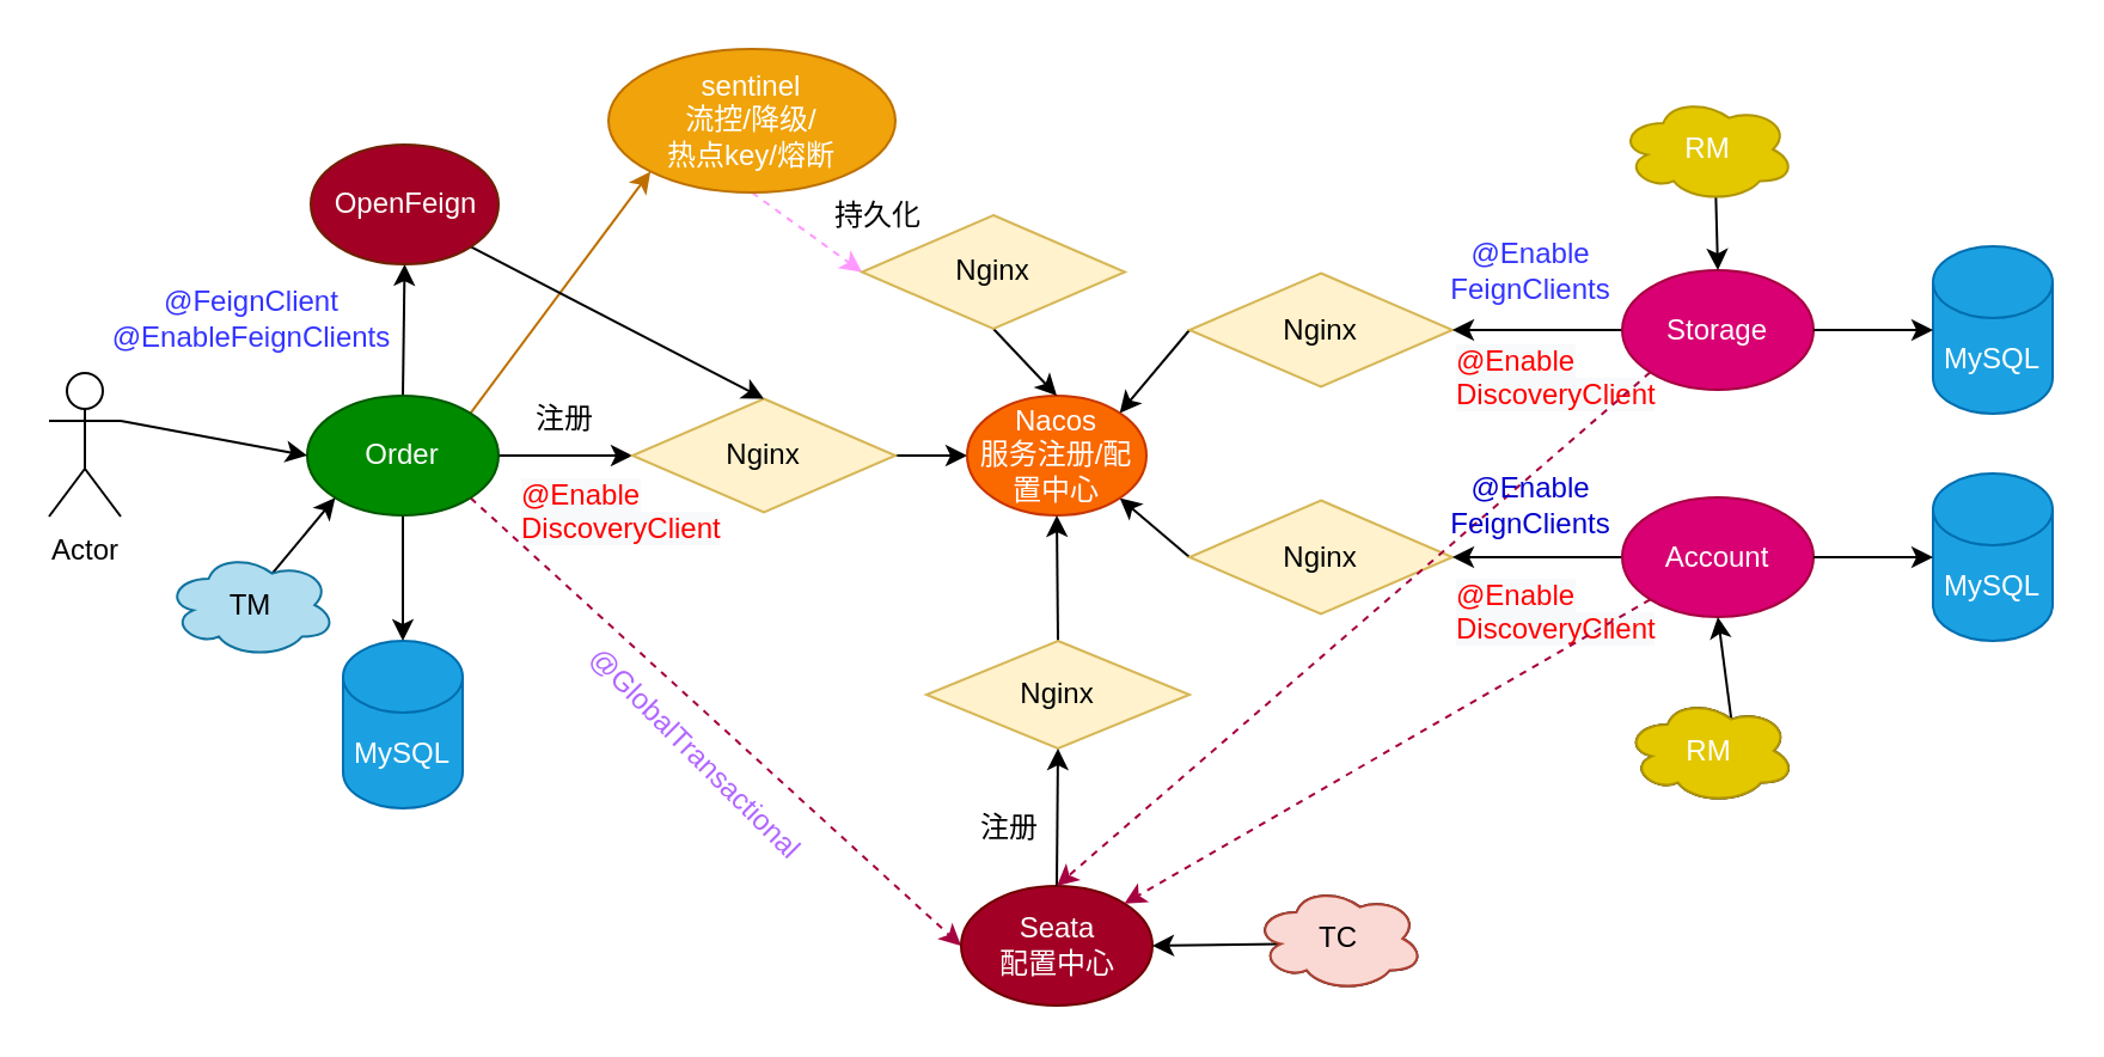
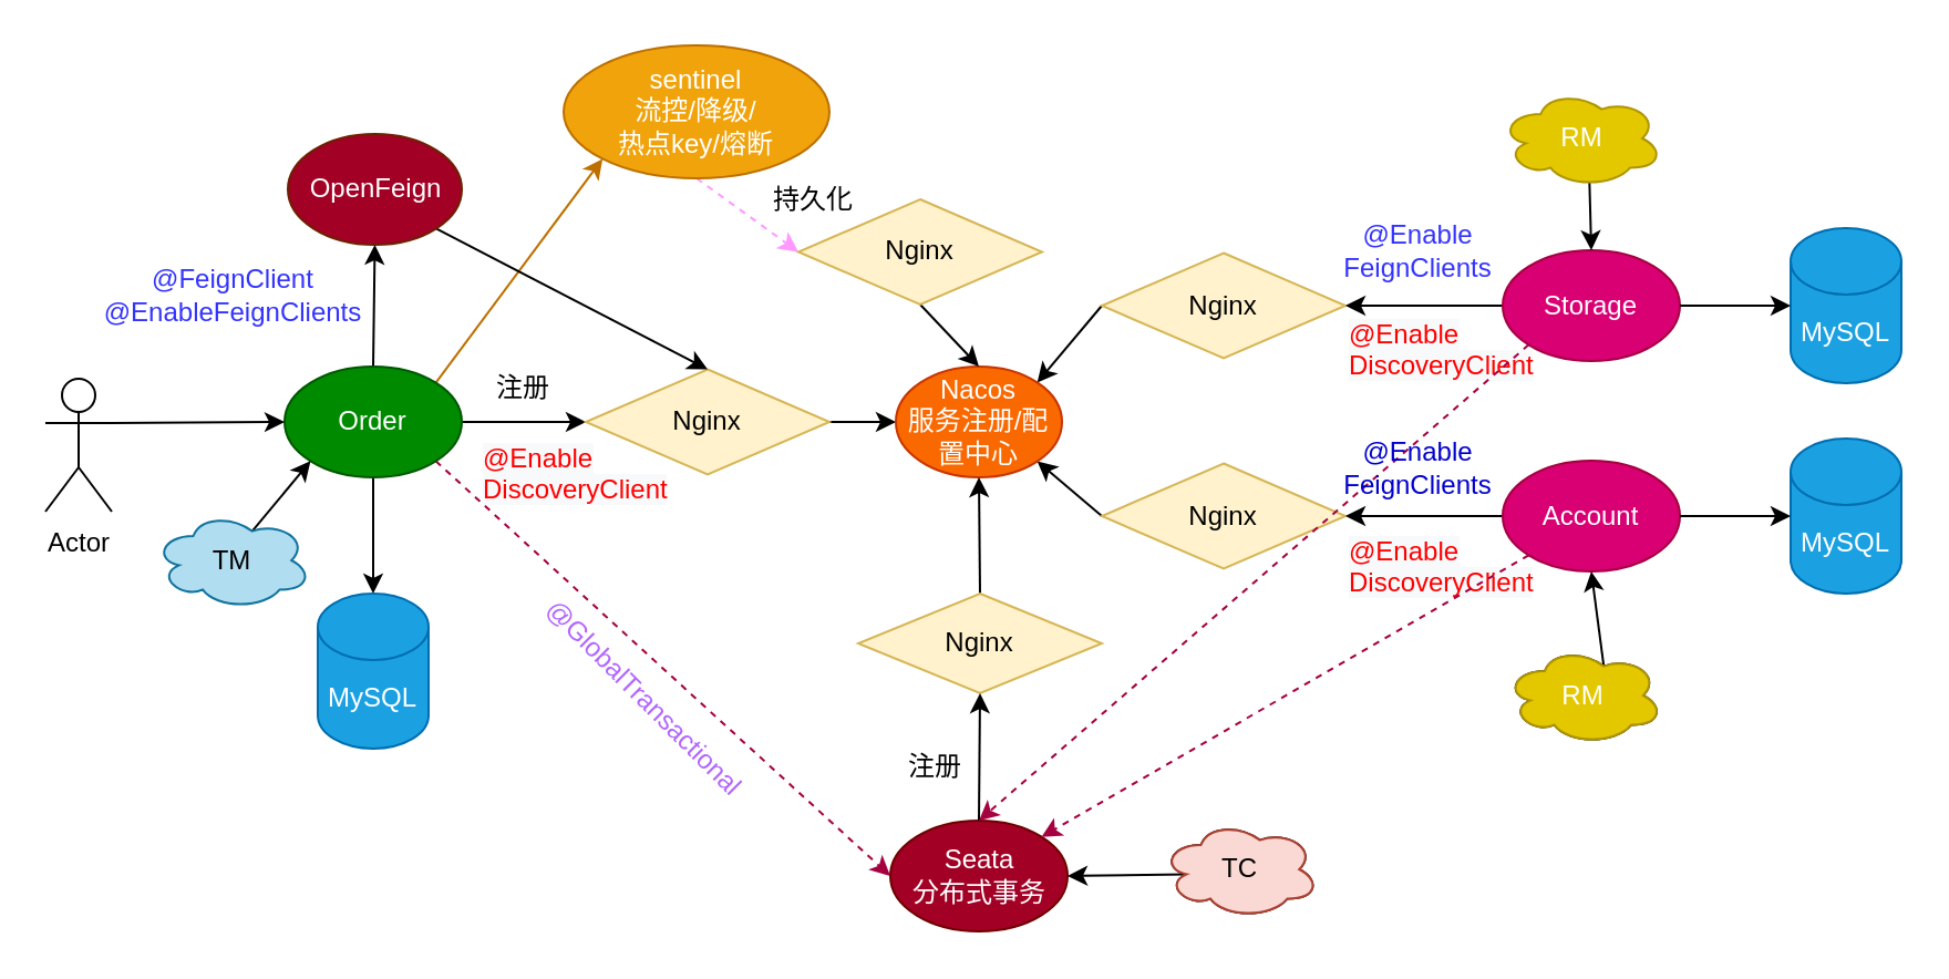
  <mxCell id="0" />
  <mxCell id="1" parent="0" />
  <mxCell id="2" value="&lt;span style=&quot;color: rgb(255 , 0 , 0) ; font-family: &amp;#34;helvetica&amp;#34; ; font-size: 12px ; font-style: normal ; font-weight: 400 ; letter-spacing: normal ; text-align: center ; text-indent: 0px ; text-transform: none ; word-spacing: 0px ; background-color: rgb(248 , 249 , 250) ; display: inline ; float: none&quot;&gt;@Enable&lt;br&gt;DiscoveryClient&lt;/span&gt;" style="text;whiteSpace=wrap;html=1;" vertex="1" parent="1"><mxGeometry x="607" y="137" width="100" height="35.5" as="geometry" /></mxCell>
  <mxCell id="3" value="&lt;span style=&quot;color: rgb(255 , 0 , 0) ; font-family: &amp;#34;helvetica&amp;#34; ; font-size: 12px ; font-style: normal ; font-weight: 400 ; letter-spacing: normal ; text-align: center ; text-indent: 0px ; text-transform: none ; word-spacing: 0px ; background-color: rgb(248 , 249 , 250) ; display: inline ; float: none&quot;&gt;@Enable&lt;br&gt;DiscoveryClient&lt;/span&gt;" style="text;whiteSpace=wrap;html=1;" vertex="1" parent="1"><mxGeometry x="607" y="234.75" width="100" height="35.5" as="geometry" /></mxCell>
  <mxCell id="4" style="edgeStyle=none;rounded=0;orthogonalLoop=1;jettySize=auto;html=1;exitX=1;exitY=0.5;exitDx=0;exitDy=0;entryX=0;entryY=0.5;entryDx=0;entryDy=0;startArrow=none;startFill=0;" edge="1" parent="1" source="9" target="11"><mxGeometry relative="1" as="geometry" /></mxCell>
  <mxCell id="5" style="edgeStyle=none;rounded=0;orthogonalLoop=1;jettySize=auto;html=1;exitX=0.5;exitY=1;exitDx=0;exitDy=0;entryX=0.5;entryY=0;entryDx=0;entryDy=0;entryPerimeter=0;startArrow=none;startFill=0;" edge="1" parent="1" source="9" target="12"><mxGeometry relative="1" as="geometry" /></mxCell>
  <mxCell id="6" style="edgeStyle=none;rounded=0;orthogonalLoop=1;jettySize=auto;html=1;exitX=1;exitY=1;exitDx=0;exitDy=0;entryX=0;entryY=0.5;entryDx=0;entryDy=0;startArrow=none;startFill=0;dashed=1;fillColor=#d80073;strokeColor=#A50040;" edge="1" parent="1" source="9" target="17"><mxGeometry relative="1" as="geometry" /></mxCell>
  <mxCell id="7" style="edgeStyle=none;rounded=0;orthogonalLoop=1;jettySize=auto;html=1;exitX=1;exitY=0;exitDx=0;exitDy=0;entryX=0;entryY=1;entryDx=0;entryDy=0;startArrow=none;startFill=0;strokeColor=#BD7000;fillColor=#f0a30a;" edge="1" parent="1" source="9" target="55"><mxGeometry relative="1" as="geometry" /></mxCell>
  <mxCell id="8" style="edgeStyle=none;rounded=0;orthogonalLoop=1;jettySize=auto;html=1;exitX=0.5;exitY=0;exitDx=0;exitDy=0;entryX=0.5;entryY=1;entryDx=0;entryDy=0;startArrow=none;startFill=0;" edge="1" parent="1" source="9" target="44"><mxGeometry relative="1" as="geometry" /></mxCell>
  <mxCell id="9" value="Order" style="ellipse;whiteSpace=wrap;html=1;fillColor=#008a00;strokeColor=#005700;fontColor=#ffffff;" vertex="1" parent="1"><mxGeometry x="128" y="165" width="80" height="50" as="geometry" /></mxCell>
  <mxCell id="10" style="edgeStyle=none;rounded=0;orthogonalLoop=1;jettySize=auto;html=1;exitX=1;exitY=0.5;exitDx=0;exitDy=0;entryX=0;entryY=0.5;entryDx=0;entryDy=0;startArrow=none;startFill=0;" edge="1" parent="1" source="11" target="15"><mxGeometry relative="1" as="geometry" /></mxCell>
  <mxCell id="11" value="Nginx" style="rhombus;whiteSpace=wrap;html=1;fillColor=#fff2cc;strokeColor=#d6b656;" vertex="1" parent="1"><mxGeometry x="264" y="166.25" width="110" height="47.5" as="geometry" /></mxCell>
  <mxCell id="12" value="MySQL" style="shape=cylinder3;whiteSpace=wrap;html=1;boundedLbl=1;backgroundOutline=1;size=15;fillColor=#1ba1e2;strokeColor=#006EAF;fontColor=#ffffff;" vertex="1" parent="1"><mxGeometry x="143" y="267.5" width="50" height="70" as="geometry" /></mxCell>
  <mxCell id="13" style="edgeStyle=none;rounded=0;orthogonalLoop=1;jettySize=auto;html=1;exitX=0;exitY=0.5;exitDx=0;exitDy=0;entryX=1;entryY=0;entryDx=0;entryDy=0;startArrow=none;startFill=0;" edge="1" parent="1" source="20" target="15"><mxGeometry relative="1" as="geometry" /></mxCell>
  <mxCell id="14" style="edgeStyle=none;rounded=0;orthogonalLoop=1;jettySize=auto;html=1;exitX=0;exitY=0.5;exitDx=0;exitDy=0;entryX=1;entryY=1;entryDx=0;entryDy=0;startArrow=none;startFill=0;" edge="1" parent="1" source="22" target="15"><mxGeometry relative="1" as="geometry" /></mxCell>
  <mxCell id="15" value="Nacos&lt;br&gt;服务注册/配置中心" style="ellipse;whiteSpace=wrap;html=1;fillColor=#fa6800;strokeColor=#C73500;fontColor=#ffffff;" vertex="1" parent="1"><mxGeometry x="404" y="165" width="75" height="50" as="geometry" /></mxCell>
  <mxCell id="16" style="edgeStyle=none;rounded=0;orthogonalLoop=1;jettySize=auto;html=1;exitX=0.5;exitY=0;exitDx=0;exitDy=0;entryX=0.5;entryY=1;entryDx=0;entryDy=0;startArrow=none;startFill=0;" edge="1" parent="1" source="18" target="15"><mxGeometry x="277" y="285" as="geometry" /></mxCell>
- <mxCell id="17" value="Seata&lt;br&gt;配置中心" style="ellipse;whiteSpace=wrap;html=1;fillColor=#a20025;strokeColor=#6F0000;fontColor=#ffffff;" vertex="1" parent="1"><mxGeometry x="401.5" y="370" width="80" height="50" as="geometry" /></mxCell>
+ <mxCell id="17" value="Seata&lt;br&gt;分布式事务" style="ellipse;whiteSpace=wrap;html=1;fillColor=#a20025;strokeColor=#6F0000;fontColor=#ffffff;" vertex="1" parent="1"><mxGeometry x="401.5" y="370" width="80" height="50" as="geometry" /></mxCell>
  <mxCell id="18" value="Nginx" style="rhombus;whiteSpace=wrap;html=1;fillColor=#fff2cc;strokeColor=#d6b656;" vertex="1" parent="1"><mxGeometry x="387" y="267.5" width="110" height="45" as="geometry" /></mxCell>
  <mxCell id="19" style="edgeStyle=none;rounded=0;orthogonalLoop=1;jettySize=auto;html=1;exitX=0.5;exitY=0;exitDx=0;exitDy=0;entryX=0.5;entryY=1;entryDx=0;entryDy=0;startArrow=none;startFill=0;" edge="1" parent="1" source="17" target="18"><mxGeometry x="277" y="387.5" as="geometry" /></mxCell>
  <mxCell id="20" value="Nginx" style="rhombus;whiteSpace=wrap;html=1;fillColor=#fff2cc;strokeColor=#d6b656;" vertex="1" parent="1"><mxGeometry x="497" y="113.75" width="110" height="47.5" as="geometry" /></mxCell>
  <mxCell id="21" style="edgeStyle=none;rounded=0;orthogonalLoop=1;jettySize=auto;html=1;exitX=0;exitY=0.5;exitDx=0;exitDy=0;entryX=1;entryY=0.5;entryDx=0;entryDy=0;startArrow=none;startFill=0;" edge="1" parent="1" source="25" target="20"><mxGeometry x="415" y="222.5" as="geometry" /></mxCell>
  <mxCell id="22" value="Nginx" style="rhombus;whiteSpace=wrap;html=1;fillColor=#fff2cc;strokeColor=#d6b656;" vertex="1" parent="1"><mxGeometry x="497" y="208.75" width="110" height="47.5" as="geometry" /></mxCell>
  <mxCell id="23" style="edgeStyle=none;rounded=0;orthogonalLoop=1;jettySize=auto;html=1;exitX=0;exitY=0.5;exitDx=0;exitDy=0;entryX=1;entryY=0.5;entryDx=0;entryDy=0;startArrow=none;startFill=0;" edge="1" parent="1" source="27" target="22"><mxGeometry x="415" y="222.5" as="geometry" /></mxCell>
  <mxCell id="24" style="edgeStyle=none;rounded=0;orthogonalLoop=1;jettySize=auto;html=1;exitX=0;exitY=1;exitDx=0;exitDy=0;entryX=0.5;entryY=0;entryDx=0;entryDy=0;dashed=1;startArrow=none;startFill=0;fillColor=#d80073;strokeColor=#A50040;" edge="1" parent="1" source="25" target="17"><mxGeometry relative="1" as="geometry" /></mxCell>
  <mxCell id="25" value="Storage" style="ellipse;whiteSpace=wrap;html=1;fillColor=#d80073;strokeColor=#A50040;fontColor=#ffffff;" vertex="1" parent="1"><mxGeometry x="678" y="112.5" width="80" height="50" as="geometry" /></mxCell>
  <mxCell id="26" style="edgeStyle=none;rounded=0;orthogonalLoop=1;jettySize=auto;html=1;exitX=0;exitY=1;exitDx=0;exitDy=0;entryX=1;entryY=0;entryDx=0;entryDy=0;dashed=1;startArrow=none;startFill=0;fillColor=#d80073;strokeColor=#A50040;" edge="1" parent="1" source="27" target="17"><mxGeometry relative="1" as="geometry" /></mxCell>
  <mxCell id="27" value="Account" style="ellipse;whiteSpace=wrap;html=1;fillColor=#d80073;strokeColor=#A50040;fontColor=#ffffff;" vertex="1" parent="1"><mxGeometry x="678" y="207.5" width="80" height="50" as="geometry" /></mxCell>
  <mxCell id="28" value="MySQL" style="shape=cylinder3;whiteSpace=wrap;html=1;boundedLbl=1;backgroundOutline=1;size=15;fillColor=#1ba1e2;strokeColor=#006EAF;fontColor=#ffffff;" vertex="1" parent="1"><mxGeometry x="808" y="197.5" width="50" height="70" as="geometry" /></mxCell>
  <mxCell id="29" style="edgeStyle=none;rounded=0;orthogonalLoop=1;jettySize=auto;html=1;exitX=1;exitY=0.5;exitDx=0;exitDy=0;entryX=0;entryY=0.5;entryDx=0;entryDy=0;entryPerimeter=0;startArrow=none;startFill=0;" edge="1" parent="1" source="27" target="28"><mxGeometry x="568" y="222.5" as="geometry" /></mxCell>
  <mxCell id="30" value="MySQL" style="shape=cylinder3;whiteSpace=wrap;html=1;boundedLbl=1;backgroundOutline=1;size=15;fillColor=#1ba1e2;strokeColor=#006EAF;fontColor=#ffffff;" vertex="1" parent="1"><mxGeometry x="808" y="102.5" width="50" height="70" as="geometry" /></mxCell>
  <mxCell id="31" style="edgeStyle=none;rounded=0;orthogonalLoop=1;jettySize=auto;html=1;exitX=1;exitY=0.5;exitDx=0;exitDy=0;entryX=0;entryY=0.5;entryDx=0;entryDy=0;entryPerimeter=0;startArrow=none;startFill=0;" edge="1" parent="1" source="25" target="30"><mxGeometry x="568" y="222.5" as="geometry" /></mxCell>
  <mxCell id="32" style="edgeStyle=none;rounded=0;orthogonalLoop=1;jettySize=auto;html=1;exitX=1;exitY=0;exitDx=0;exitDy=45;exitPerimeter=0;startArrow=none;startFill=0;" edge="1" parent="1" source="30" target="30"><mxGeometry x="568" y="222.5" as="geometry" /></mxCell>
  <mxCell id="33" style="edgeStyle=none;rounded=0;orthogonalLoop=1;jettySize=auto;html=1;exitX=0.16;exitY=0.55;exitDx=0;exitDy=0;exitPerimeter=0;entryX=1;entryY=0.5;entryDx=0;entryDy=0;startArrow=none;startFill=0;" edge="1" parent="1" source="34" target="17"><mxGeometry relative="1" as="geometry" /></mxCell>
  <mxCell id="34" value="TC" style="ellipse;shape=cloud;whiteSpace=wrap;html=1;" vertex="1" parent="1"><mxGeometry x="524" y="370" width="71" height="44" as="geometry" /></mxCell>
  <mxCell id="35" style="edgeStyle=none;rounded=0;orthogonalLoop=1;jettySize=auto;html=1;exitX=0.625;exitY=0.2;exitDx=0;exitDy=0;exitPerimeter=0;entryX=0.5;entryY=1;entryDx=0;entryDy=0;startArrow=none;startFill=0;" edge="1" parent="1" source="36" target="27"><mxGeometry relative="1" as="geometry" /></mxCell>
  <mxCell id="36" value="RM" style="ellipse;shape=cloud;whiteSpace=wrap;html=1;" vertex="1" parent="1"><mxGeometry x="679.25" y="291.5" width="71" height="44" as="geometry" /></mxCell>
  <mxCell id="37" style="edgeStyle=none;rounded=0;orthogonalLoop=1;jettySize=auto;html=1;exitX=0.55;exitY=0.95;exitDx=0;exitDy=0;exitPerimeter=0;startArrow=none;startFill=0;" edge="1" parent="1" source="38" target="25"><mxGeometry relative="1" as="geometry" /></mxCell>
  <mxCell id="38" value="RM" style="ellipse;shape=cloud;whiteSpace=wrap;html=1;fillColor=#e3c800;strokeColor=#B09500;fontColor=#ffffff;" vertex="1" parent="1"><mxGeometry x="676.75" y="40" width="73.5" height="44" as="geometry" /></mxCell>
  <mxCell id="39" style="edgeStyle=none;rounded=0;orthogonalLoop=1;jettySize=auto;html=1;exitX=0.625;exitY=0.2;exitDx=0;exitDy=0;exitPerimeter=0;entryX=0;entryY=1;entryDx=0;entryDy=0;startArrow=none;startFill=0;" edge="1" parent="1" source="40" target="9"><mxGeometry relative="1" as="geometry" /></mxCell>
  <mxCell id="40" value="TM" style="ellipse;shape=cloud;whiteSpace=wrap;html=1;fillColor=#b1ddf0;strokeColor=#10739e;" vertex="1" parent="1"><mxGeometry x="69" y="230.5" width="71" height="44" as="geometry" /></mxCell>
  <mxCell id="41" value="TC" style="ellipse;shape=cloud;whiteSpace=wrap;html=1;fillColor=#fad9d5;strokeColor=#ae4132;" vertex="1" parent="1"><mxGeometry x="524" y="370" width="71" height="44" as="geometry" /></mxCell>
  <mxCell id="42" value="RM" style="ellipse;shape=cloud;whiteSpace=wrap;html=1;fillColor=#e3c800;strokeColor=#B09500;fontColor=#ffffff;" vertex="1" parent="1"><mxGeometry x="679.25" y="291.5" width="71" height="44" as="geometry" /></mxCell>
  <mxCell id="43" style="edgeStyle=none;rounded=0;orthogonalLoop=1;jettySize=auto;html=1;exitX=1;exitY=1;exitDx=0;exitDy=0;entryX=0.5;entryY=0;entryDx=0;entryDy=0;startArrow=none;startFill=0;" edge="1" parent="1" source="44" target="11"><mxGeometry relative="1" as="geometry" /></mxCell>
  <mxCell id="44" value="OpenFeign" style="ellipse;whiteSpace=wrap;html=1;fillColor=#a20025;strokeColor=#6D1F00;fontColor=#ffffff;" vertex="1" parent="1"><mxGeometry x="129.5" y="60" width="78.5" height="50" as="geometry" /></mxCell>
  <mxCell id="45" value="注册" style="text;html=1;strokeColor=none;fillColor=none;align=center;verticalAlign=middle;whiteSpace=wrap;rounded=0;" vertex="1" parent="1"><mxGeometry x="215.5" y="165" width="40" height="20" as="geometry" /></mxCell>
  <mxCell id="46" value="注册" style="text;html=1;strokeColor=none;fillColor=none;align=center;verticalAlign=middle;whiteSpace=wrap;rounded=0;" vertex="1" parent="1"><mxGeometry x="401.5" y="335.5" width="40" height="20" as="geometry" /></mxCell>
  <mxCell id="47" style="edgeStyle=none;rounded=0;orthogonalLoop=1;jettySize=auto;html=1;exitX=1;exitY=0.333;exitDx=0;exitDy=0;exitPerimeter=0;entryX=0;entryY=0.5;entryDx=0;entryDy=0;startArrow=none;startFill=0;" edge="1" parent="1" source="48" target="9"><mxGeometry relative="1" as="geometry" /></mxCell>
- <mxCell id="48" value="Actor" style="shape=umlActor;verticalLabelPosition=bottom;verticalAlign=top;html=1;outlineConnect=0;labelPosition=center;align=center;" vertex="1" parent="1"><mxGeometry x="20" y="155.5" width="30" height="60" as="geometry" /></mxCell>
+ <mxCell id="48" value="Actor" style="shape=umlActor;verticalLabelPosition=bottom;verticalAlign=top;html=1;outlineConnect=0;labelPosition=center;align=center;" vertex="1" parent="1"><mxGeometry x="20" y="170.5" width="30" height="60" as="geometry" /></mxCell>
  <mxCell id="49" value="&lt;font color=&quot;#3333ff&quot;&gt;@FeignClient&lt;br&gt;@EnableFeignClients&lt;/font&gt;&lt;font color=&quot;#ff0000&quot;&gt;&lt;br&gt;&lt;/font&gt;" style="text;html=1;strokeColor=none;fillColor=none;align=center;verticalAlign=middle;whiteSpace=wrap;rounded=0;" vertex="1" parent="1"><mxGeometry x="84.5" y="122.5" width="40" height="20" as="geometry" /></mxCell>
  <mxCell id="50" value="&lt;span style=&quot;color: rgb(255 , 0 , 0) ; font-family: &amp;#34;helvetica&amp;#34; ; font-size: 12px ; font-style: normal ; font-weight: 400 ; letter-spacing: normal ; text-align: center ; text-indent: 0px ; text-transform: none ; word-spacing: 0px ; background-color: rgb(248 , 249 , 250) ; display: inline ; float: none&quot;&gt;@Enable&lt;br&gt;DiscoveryClient&lt;/span&gt;" style="text;whiteSpace=wrap;html=1;" vertex="1" parent="1"><mxGeometry x="215.5" y="193.25" width="100" height="35.5" as="geometry" /></mxCell>
  <mxCell id="51" value="&lt;font face=&quot;helvetica&quot; color=&quot;#b266ff&quot;&gt;@GlobalTransactional&lt;/font&gt;" style="text;whiteSpace=wrap;html=1;rotation=45;" vertex="1" parent="1"><mxGeometry x="230" y="291.5" width="100" height="35.5" as="geometry" /></mxCell>
  <mxCell id="52" value="&lt;font color=&quot;#3333ff&quot;&gt;@Enable&lt;br&gt;FeignClients&lt;/font&gt;" style="text;html=1;strokeColor=none;fillColor=none;align=center;verticalAlign=middle;whiteSpace=wrap;rounded=0;" vertex="1" parent="1"><mxGeometry x="620" y="102.5" width="40" height="20" as="geometry" /></mxCell>
  <mxCell id="53" value="&lt;font color=&quot;#0000cc&quot;&gt;@Enable&lt;br&gt;FeignClients&lt;/font&gt;" style="text;html=1;strokeColor=none;fillColor=none;align=center;verticalAlign=middle;whiteSpace=wrap;rounded=0;" vertex="1" parent="1"><mxGeometry x="620" y="201" width="40" height="20" as="geometry" /></mxCell>
  <mxCell id="54" style="edgeStyle=none;rounded=0;orthogonalLoop=1;jettySize=auto;html=1;exitX=0.5;exitY=1;exitDx=0;exitDy=0;entryX=0;entryY=0.5;entryDx=0;entryDy=0;startArrow=none;startFill=0;strokeColor=#FF99FF;dashed=1;" edge="1" parent="1" source="55" target="57"><mxGeometry relative="1" as="geometry" /></mxCell>
  <mxCell id="55" value="sentinel&lt;br&gt;流控/降级/&lt;br&gt;热点key/熔断" style="ellipse;whiteSpace=wrap;html=1;fillColor=#f0a30a;strokeColor=#BD7000;fontColor=#ffffff;" vertex="1" parent="1"><mxGeometry x="254" y="20" width="120" height="60" as="geometry" /></mxCell>
  <mxCell id="56" style="edgeStyle=none;rounded=0;orthogonalLoop=1;jettySize=auto;html=1;exitX=0.5;exitY=1;exitDx=0;exitDy=0;entryX=0.5;entryY=0;entryDx=0;entryDy=0;startArrow=none;startFill=0;strokeColor=#000000;" edge="1" parent="1" source="57" target="15"><mxGeometry relative="1" as="geometry" /></mxCell>
  <mxCell id="57" value="Nginx" style="rhombus;whiteSpace=wrap;html=1;fillColor=#fff2cc;strokeColor=#d6b656;" vertex="1" parent="1"><mxGeometry x="360" y="89.5" width="110" height="47.5" as="geometry" /></mxCell>
  <mxCell id="58" value="持久化" style="text;html=1;strokeColor=none;fillColor=none;align=center;verticalAlign=middle;whiteSpace=wrap;rounded=0;" vertex="1" parent="1"><mxGeometry x="347" y="80" width="40" height="20" as="geometry" /></mxCell>
